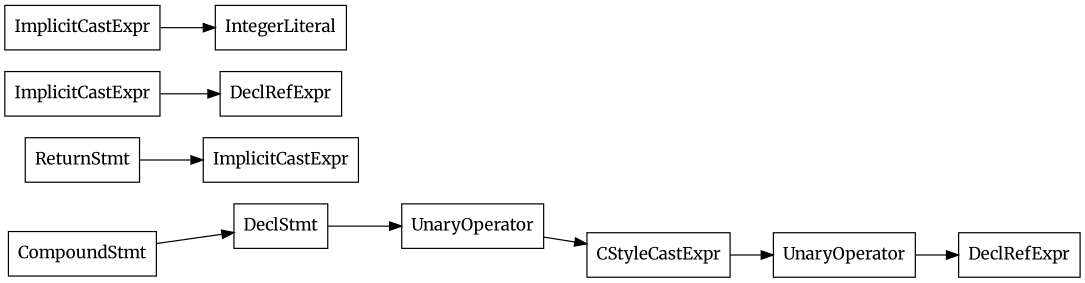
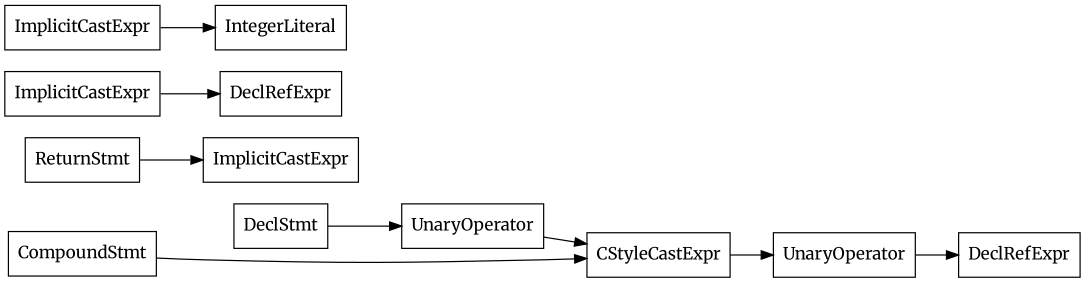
  digraph {
    fontname=Merriweather
    rankdir=LR
    node [fontname=Merriweather shape=record]
    edge [fontname=Merriweather]
    n1 [label="{CompoundStmt}"]
    n2 [label="{DeclStmt}"]
    n3 [label="{UnaryOperator}"]
    n4 [label="{ReturnStmt}"]
    n5 [label="{ImplicitCastExpr}"]
    n6 [label="{CStyleCastExpr}"]
    n7 [label="{UnaryOperator}"]
    n8 [label="{DeclRefExpr}"]
    n9 [label="{ImplicitCastExpr}"]
    n10 [label="{DeclRefExpr}"]
    n11 [label="{ImplicitCastExpr}"]
    n12 [label="{IntegerLiteral}"]
-   n1 -> n2
+   n1 -> n6
    n2 -> n3
    n3 -> n6
    n4 -> n5
    n6 -> n7
    n7 -> n8
    n9 -> n10
    n11 -> n12
  }
